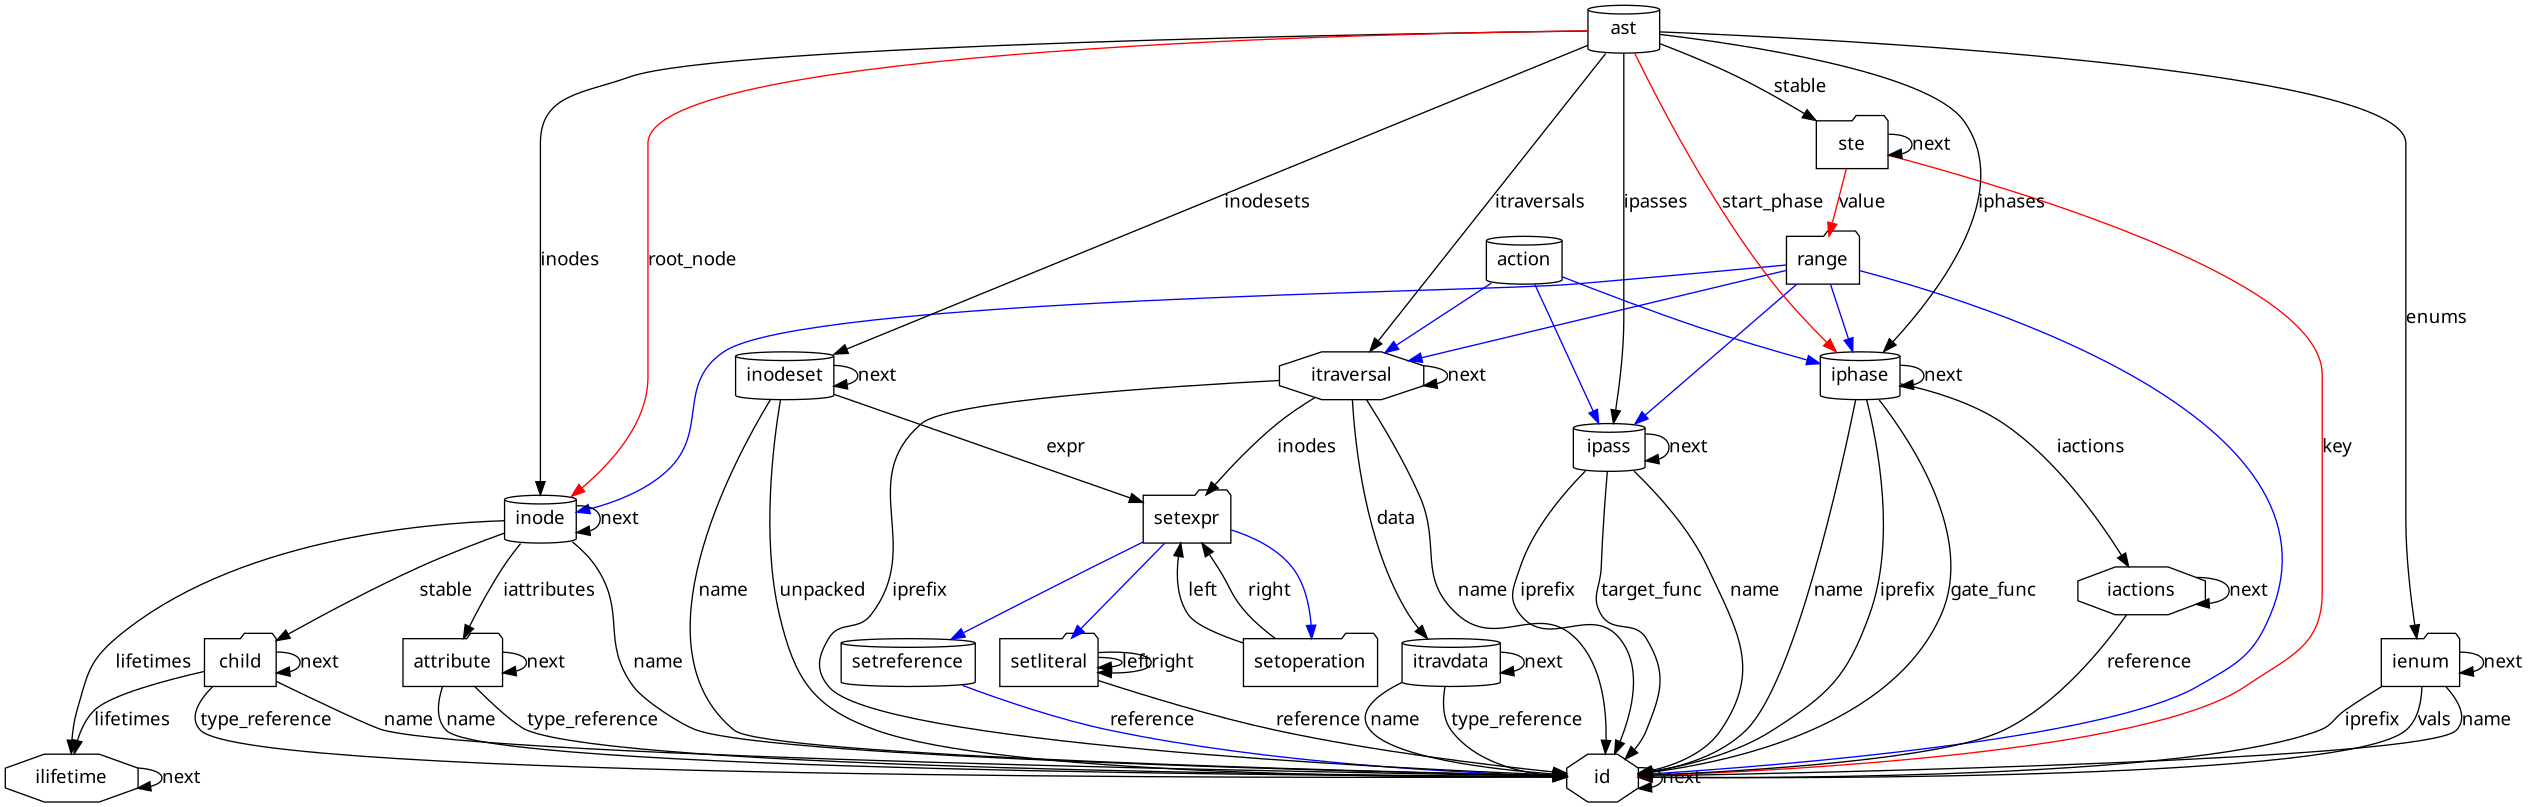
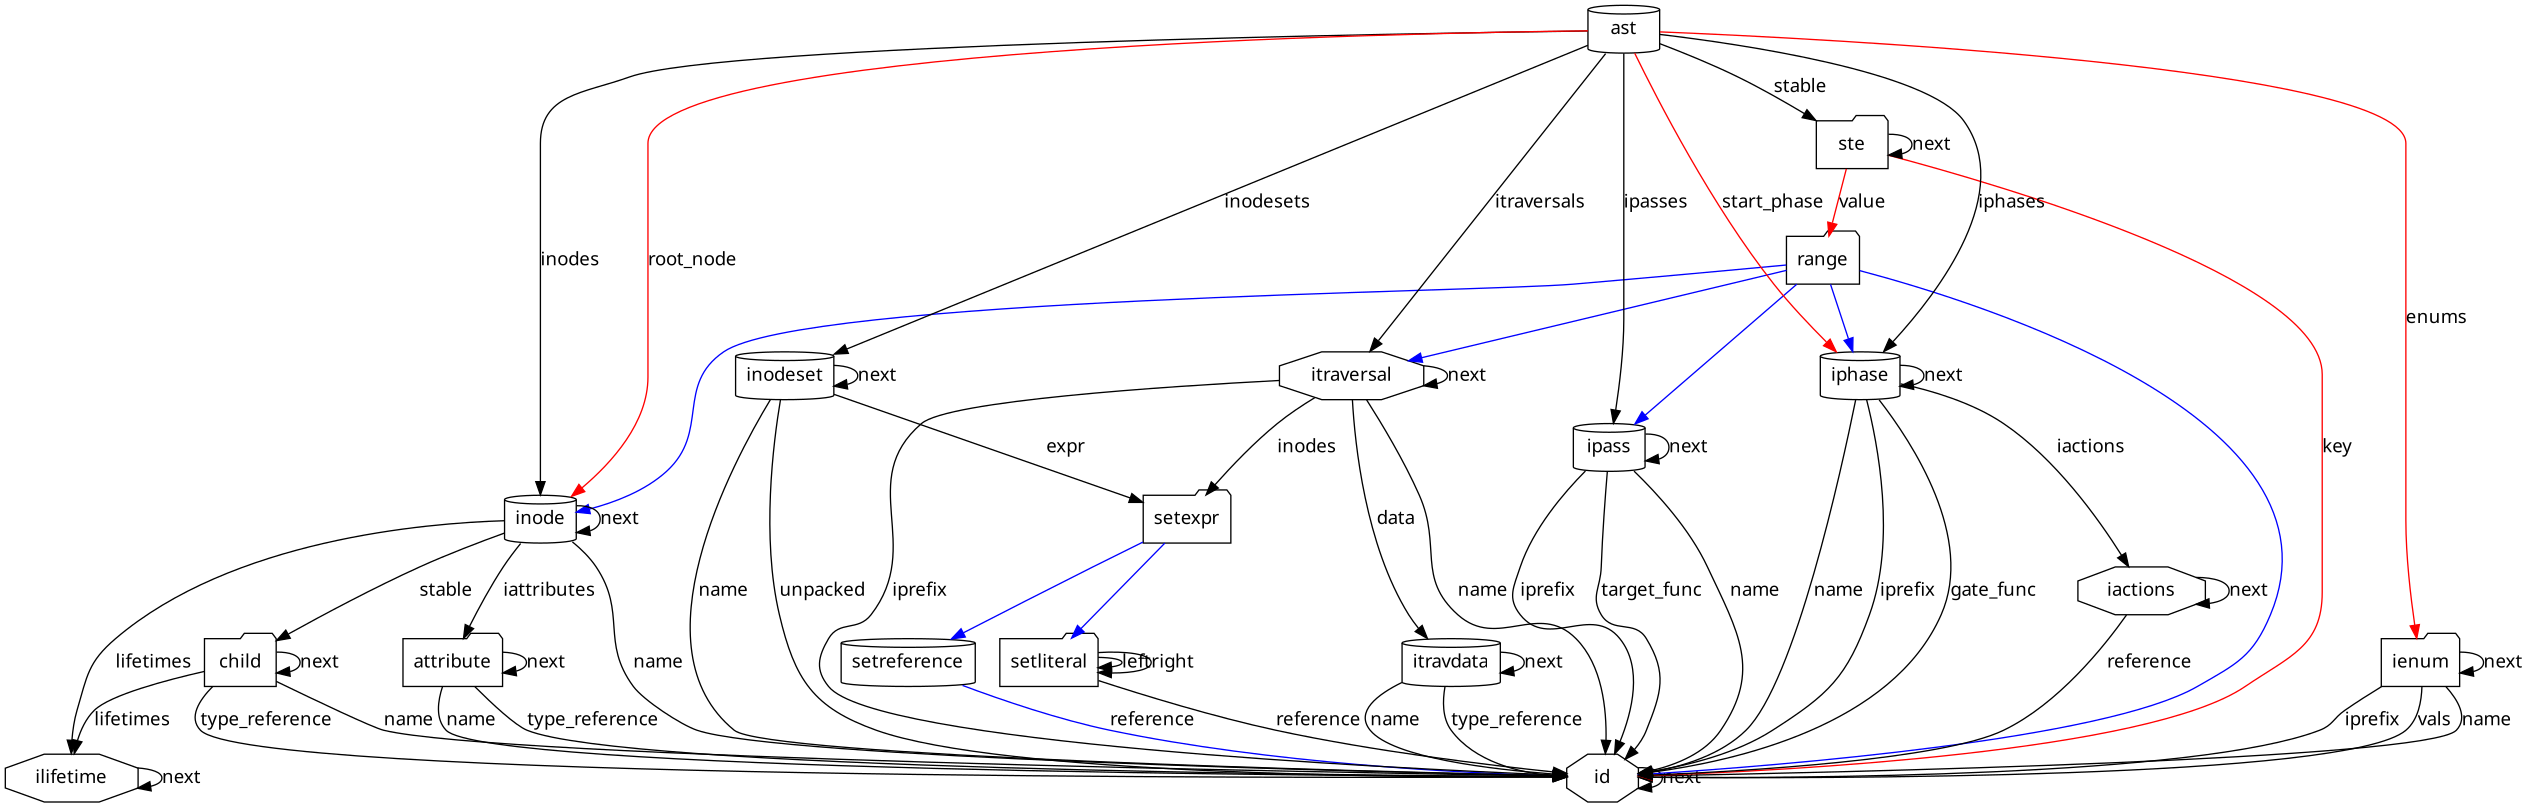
  digraph {
    fontname="Noto Sans"
    node [fontname="Noto Sans" shape=folder]
    edge [fontname="Noto Sans"]
    id [shape=octagon]
    ienum
    attribute
    itravdata [shape=cylinder]
-   setoperation
    setexpr
    setliteral
    setreference [shape=cylinder]
    ste
    n10 [label=range]
    inode [shape=cylinder]
    ipass [shape=cylinder]
    itraversal [shape=octagon]
    iphase [shape=cylinder]
    child
    ilifetime [shape=octagon]
    iactions [shape=octagon]
    inodeset [shape=cylinder]
    ast [shape=cylinder]
-   action [shape=cylinder]
    id -> id [label=next]
    ienum -> id [label=vals]
    ienum -> id [label=name]
    ienum -> id [label=iprefix]
    ienum -> ienum [label=next]
    attribute -> id [label=name]
    attribute -> id [label=type_reference]
    attribute -> attribute [label=next]
    itravdata -> id [label=name]
    itravdata -> id [label=type_reference]
    itravdata -> itravdata [label=next]
-   setoperation -> setexpr [label=left]
-   setoperation -> setexpr [label=right]
-   setexpr -> setoperation [color=blue]
    setexpr -> setliteral [color=blue]
    setexpr -> setreference [color=blue]
    setliteral -> id [label=reference]
    setliteral -> setliteral [label=left]
    setliteral -> setliteral [label=right]
    setreference -> id [color=blue label=reference]
    ste -> id [color=red label=key]
    ste -> ste [label=next]
    ste -> n10 [color=red label=value]
    n10 -> id [color=blue]
    n10 -> inode [color=blue]
    n10 -> ipass [color=blue]
    n10 -> itraversal [color=blue]
    n10 -> iphase [color=blue]
    inode -> id [label=name]
    inode -> attribute [label=iattributes]
    inode -> inode [label=next]
    inode -> child [label=stable]
    inode -> ilifetime [label=lifetimes]
    ipass -> id [label=name]
    ipass -> id [label=iprefix]
    ipass -> id [label=target_func]
    ipass -> ipass [label=next]
    itraversal -> id [label=name]
    itraversal -> id [label=iprefix]
    itraversal -> itravdata [label=data]
    itraversal -> setexpr [label=inodes]
    itraversal -> itraversal [label=next]
    iphase -> id [label=name]
    iphase -> id [label=iprefix]
    iphase -> id [label=gate_func]
    iphase -> iphase [label=next]
    iphase -> iactions [label=iactions]
    child -> id [label=name]
    child -> id [label=type_reference]
    child -> child [label=next]
    child -> ilifetime [label=lifetimes]
    ilifetime -> ilifetime [label=next]
    iactions -> id [label=reference]
    iactions -> iactions [label=next]
    inodeset -> id [label=name]
    inodeset -> id [label=unpacked]
    inodeset -> setexpr [label=expr]
    inodeset -> inodeset [label=next]
-   ast -> ienum [label=enums]
+   ast -> ienum [label=enums color=red]
    ast -> ste [label=stable]
    ast -> inode [label=inodes]
    ast -> inode [color=red label=root_node]
    ast -> ipass [label=ipasses]
    ast -> itraversal [label=itraversals]
    ast -> iphase [label=iphases]
    ast -> iphase [color=red label=start_phase]
    ast -> inodeset [label=inodesets]
-   action -> ipass [color=blue]
-   action -> itraversal [color=blue]
-   action -> iphase [color=blue]
  }
